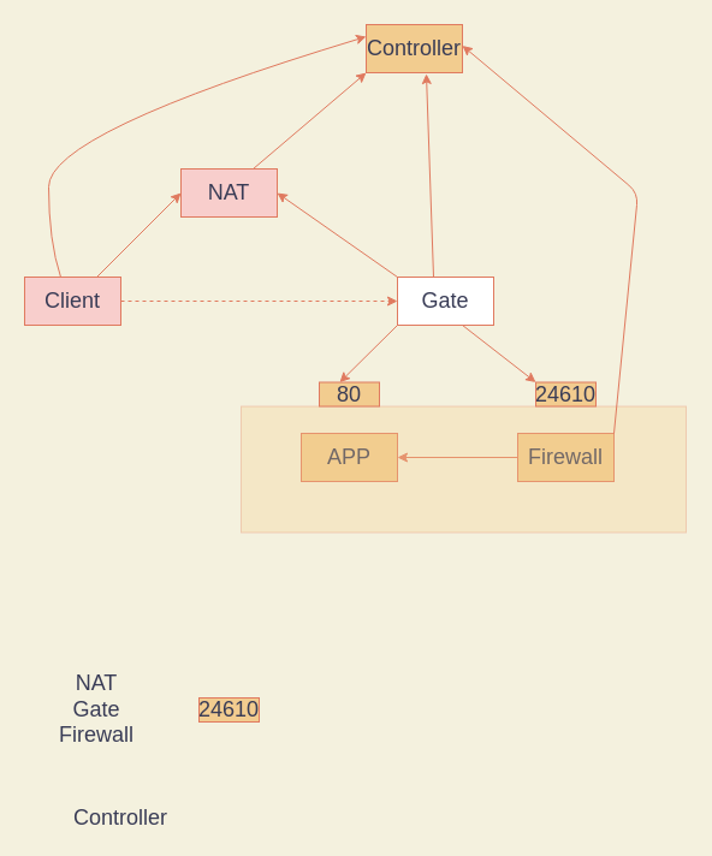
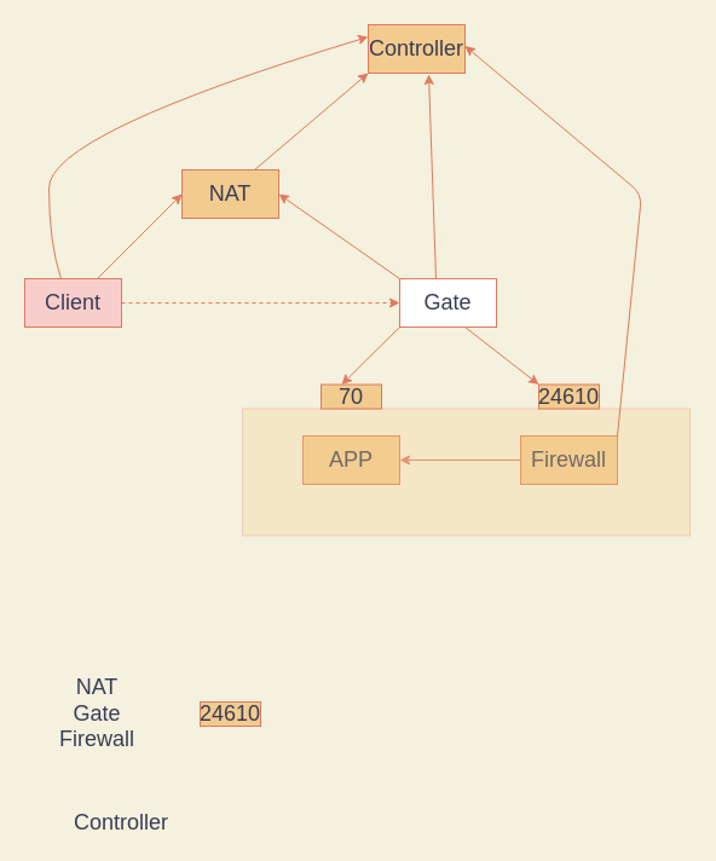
  <mxCell id="0" />
  <mxCell id="1" parent="0" />
  <mxCell id="2" style="edgeStyle=orthogonalEdgeStyle;curved=0;rounded=1;sketch=0;orthogonalLoop=1;jettySize=auto;html=1;exitX=1;exitY=0.5;exitDx=0;exitDy=0;fontColor=#393C56;strokeColor=#E07A5F;fillColor=#F2CC8F;dashed=1;" edge="1" parent="1" source="3" target="6"><mxGeometry relative="1" as="geometry" /></mxCell>
  <mxCell id="3" value="&lt;font style=&quot;font-size: 18px&quot;&gt;Client&lt;/font&gt;" style="rounded=0;whiteSpace=wrap;html=1;fillColor=#f8cecc;strokeColor=#E07A5F;fontColor=#393C56;" vertex="1" parent="1"><mxGeometry x="20" y="230" width="80" height="40" as="geometry" /></mxCell>
- <mxCell id="4" value="&lt;span style=&quot;font-size: 18px&quot;&gt;NAT&lt;/span&gt;" style="rounded=0;whiteSpace=wrap;html=1;fillColor=#f8cecc;strokeColor=#E07A5F;fontColor=#393C56;" vertex="1" parent="1"><mxGeometry x="150" y="140" width="80" height="40" as="geometry" /></mxCell>
+ <mxCell id="4" value="&lt;span style=&quot;font-size: 18px&quot;&gt;NAT&lt;/span&gt;" style="rounded=0;whiteSpace=wrap;html=1;fillColor=#F2CC8F;strokeColor=#E07A5F;fontColor=#393C56;" vertex="1" parent="1"><mxGeometry x="150" y="140" width="80" height="40" as="geometry" /></mxCell>
  <mxCell id="5" value="&lt;font style=&quot;font-size: 18px&quot;&gt;Controller&lt;/font&gt;" style="rounded=0;whiteSpace=wrap;html=1;fillColor=#F2CC8F;strokeColor=#E07A5F;fontColor=#393C56;" vertex="1" parent="1"><mxGeometry x="304" y="20" width="80" height="40" as="geometry" /></mxCell>
  <mxCell id="6" value="&lt;font style=&quot;font-size: 18px&quot;&gt;Gate&lt;/font&gt;" style="rounded=0;whiteSpace=wrap;html=1;fillColor=#ffffff;strokeColor=#E07A5F;fontColor=#393C56;" vertex="1" parent="1"><mxGeometry x="330" y="230" width="80" height="40" as="geometry" /></mxCell>
  <mxCell id="7" value="&lt;span style=&quot;font-size: 18px&quot;&gt;APP&lt;/span&gt;" style="rounded=0;whiteSpace=wrap;html=1;fillColor=#F2CC8F;strokeColor=#E07A5F;fontColor=#393C56;" vertex="1" parent="1"><mxGeometry x="250" y="360" width="80" height="40" as="geometry" /></mxCell>
  <mxCell id="8" style="edgeStyle=orthogonalEdgeStyle;curved=0;rounded=1;sketch=0;orthogonalLoop=1;jettySize=auto;html=1;exitX=0;exitY=0.5;exitDx=0;exitDy=0;entryX=1;entryY=0.5;entryDx=0;entryDy=0;fontColor=#393C56;strokeColor=#E07A5F;fillColor=#F2CC8F;" edge="1" parent="1" source="9" target="7"><mxGeometry relative="1" as="geometry" /></mxCell>
  <mxCell id="9" value="&lt;font style=&quot;font-size: 18px&quot;&gt;Firewall&lt;/font&gt;" style="rounded=0;whiteSpace=wrap;html=1;fillColor=#F2CC8F;strokeColor=#E07A5F;fontColor=#393C56;" vertex="1" parent="1"><mxGeometry x="430" y="360" width="80" height="40" as="geometry" /></mxCell>
  <mxCell id="10" value="" style="curved=1;endArrow=classic;html=1;fontColor=#393C56;strokeColor=#E07A5F;fillColor=#F2CC8F;entryX=0;entryY=0.25;entryDx=0;entryDy=0;" edge="1" parent="1" target="5"><mxGeometry width="50" height="50" relative="1" as="geometry"><mxPoint x="50" y="230" as="sourcePoint" /><mxPoint x="100" y="180" as="targetPoint" /><Array as="points"><mxPoint x="40" y="200" /><mxPoint x="40" y="110" /></Array></mxGeometry></mxCell>
  <mxCell id="11" value="" style="endArrow=classic;html=1;fontColor=#393C56;strokeColor=#E07A5F;fillColor=#F2CC8F;entryX=0;entryY=1;entryDx=0;entryDy=0;" edge="1" parent="1" target="5"><mxGeometry width="50" height="50" relative="1" as="geometry"><mxPoint x="210" y="140" as="sourcePoint" /><mxPoint x="260" y="90" as="targetPoint" /></mxGeometry></mxCell>
  <mxCell id="12" value="" style="endArrow=classic;html=1;fontColor=#393C56;strokeColor=#E07A5F;fillColor=#F2CC8F;entryX=0;entryY=1;entryDx=0;entryDy=0;exitX=0.75;exitY=0;exitDx=0;exitDy=0;" edge="1" parent="1" source="3"><mxGeometry width="50" height="50" relative="1" as="geometry"><mxPoint x="56" y="240" as="sourcePoint" /><mxPoint x="150" y="160" as="targetPoint" /></mxGeometry></mxCell>
  <mxCell id="13" value="" style="endArrow=classic;html=1;fontColor=#393C56;strokeColor=#E07A5F;fillColor=#F2CC8F;entryX=0.625;entryY=1.025;entryDx=0;entryDy=0;exitX=0.5;exitY=0;exitDx=0;exitDy=0;entryPerimeter=0;" edge="1" parent="1" target="5"><mxGeometry width="50" height="50" relative="1" as="geometry"><mxPoint x="360" y="230" as="sourcePoint" /><mxPoint x="450" y="160" as="targetPoint" /></mxGeometry></mxCell>
  <mxCell id="14" value="" style="rounded=0;whiteSpace=wrap;html=1;sketch=0;fontColor=#393C56;strokeColor=#E07A5F;fillColor=#F2CC8F;opacity=30;" vertex="1" parent="1"><mxGeometry x="200" y="337.5" width="370" height="105" as="geometry" /></mxCell>
  <mxCell id="15" value="" style="endArrow=classic;html=1;fontColor=#393C56;strokeColor=#E07A5F;fillColor=#F2CC8F;exitX=0.675;exitY=1;exitDx=0;exitDy=0;exitPerimeter=0;entryX=0;entryY=0;entryDx=0;entryDy=0;" edge="1" parent="1" source="6" target="19"><mxGeometry width="50" height="50" relative="1" as="geometry"><mxPoint x="384" y="277.5" as="sourcePoint" /><mxPoint x="478" y="337.5" as="targetPoint" /></mxGeometry></mxCell>
  <mxCell id="16" value="" style="endArrow=classic;html=1;fontColor=#393C56;strokeColor=#E07A5F;fillColor=#F2CC8F;exitX=1;exitY=0;exitDx=0;exitDy=0;" edge="1" parent="1" source="9"><mxGeometry width="50" height="50" relative="1" as="geometry"><mxPoint x="484" y="337.5" as="sourcePoint" /><mxPoint x="384" y="37.5" as="targetPoint" /><Array as="points"><mxPoint x="530" y="160" /></Array></mxGeometry></mxCell>
- <mxCell id="17" value="&lt;font style=&quot;font-size: 18px&quot;&gt;80&lt;/font&gt;" style="rounded=0;whiteSpace=wrap;html=1;fillColor=#F2CC8F;strokeColor=#E07A5F;fontColor=#393C56;" vertex="1" parent="1"><mxGeometry x="265" y="317.5" width="50" height="20" as="geometry" /></mxCell>
+ <mxCell id="17" value="&lt;font style=&quot;font-size: 18px&quot;&gt;70&lt;/font&gt;" style="rounded=0;whiteSpace=wrap;html=1;fillColor=#F2CC8F;strokeColor=#E07A5F;fontColor=#393C56;" vertex="1" parent="1"><mxGeometry x="265" y="317.5" width="50" height="20" as="geometry" /></mxCell>
  <mxCell id="18" value="" style="endArrow=classic;html=1;fontColor=#393C56;strokeColor=#E07A5F;fillColor=#F2CC8F;exitX=0;exitY=1;exitDx=0;exitDy=0;" edge="1" parent="1" source="6"><mxGeometry width="50" height="50" relative="1" as="geometry"><mxPoint x="330" y="277.5" as="sourcePoint" /><mxPoint x="282" y="317.5" as="targetPoint" /></mxGeometry></mxCell>
  <mxCell id="19" value="&lt;font style=&quot;font-size: 18px&quot;&gt;24610&lt;/font&gt;" style="rounded=0;whiteSpace=wrap;html=1;fillColor=#F2CC8F;strokeColor=#E07A5F;fontColor=#393C56;" vertex="1" parent="1"><mxGeometry x="445" y="317.5" width="50" height="20" as="geometry" /></mxCell>
  <mxCell id="20" value="" style="endArrow=classic;html=1;fontColor=#393C56;strokeColor=#E07A5F;fillColor=#F2CC8F;exitX=0;exitY=1;exitDx=0;exitDy=0;entryX=1;entryY=0.5;entryDx=0;entryDy=0;" edge="1" parent="1" target="4"><mxGeometry width="50" height="50" relative="1" as="geometry"><mxPoint x="330" y="230" as="sourcePoint" /><mxPoint x="282" y="277.5" as="targetPoint" /></mxGeometry></mxCell>
  <mxCell id="21" value="&lt;font style=&quot;font-size: 18px&quot;&gt;24610&lt;/font&gt;" style="rounded=0;whiteSpace=wrap;html=1;fillColor=#F2CC8F;strokeColor=#E07A5F;fontColor=#393C56;" vertex="1" parent="1"><mxGeometry x="165" y="580" width="50" height="20" as="geometry" /></mxCell>
  <mxCell id="22" value="&lt;span style=&quot;font-size: 18px&quot;&gt;NAT Gate&lt;br&gt;Firewall&lt;br&gt;&lt;/span&gt;" style="text;html=1;strokeColor=none;fillColor=none;align=center;verticalAlign=middle;whiteSpace=wrap;rounded=0;sketch=0;fontColor=#393C56;opacity=30;" vertex="1" parent="1"><mxGeometry x="60" y="580" width="40" height="20" as="geometry" /></mxCell>
  <mxCell id="23" value="&lt;span style=&quot;font-size: 18px&quot;&gt;Controller&lt;/span&gt;" style="text;html=1;strokeColor=none;fillColor=none;align=center;verticalAlign=middle;whiteSpace=wrap;rounded=0;sketch=0;fontColor=#393C56;opacity=30;" vertex="1" parent="1"><mxGeometry x="80" y="670" width="40" height="20" as="geometry" /></mxCell>
